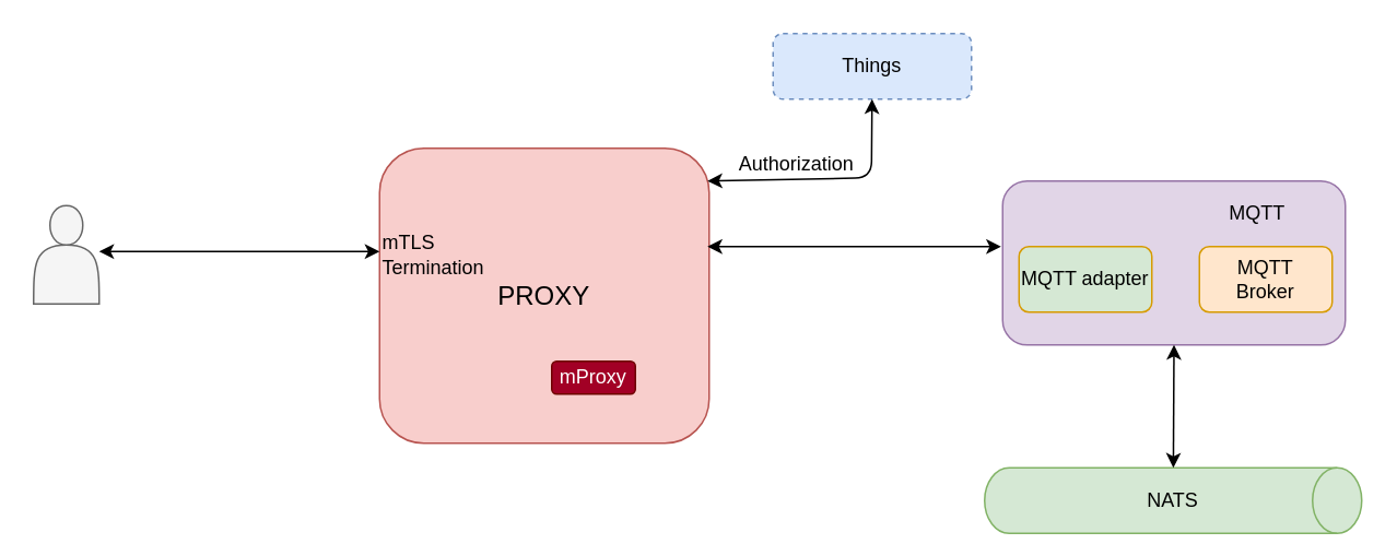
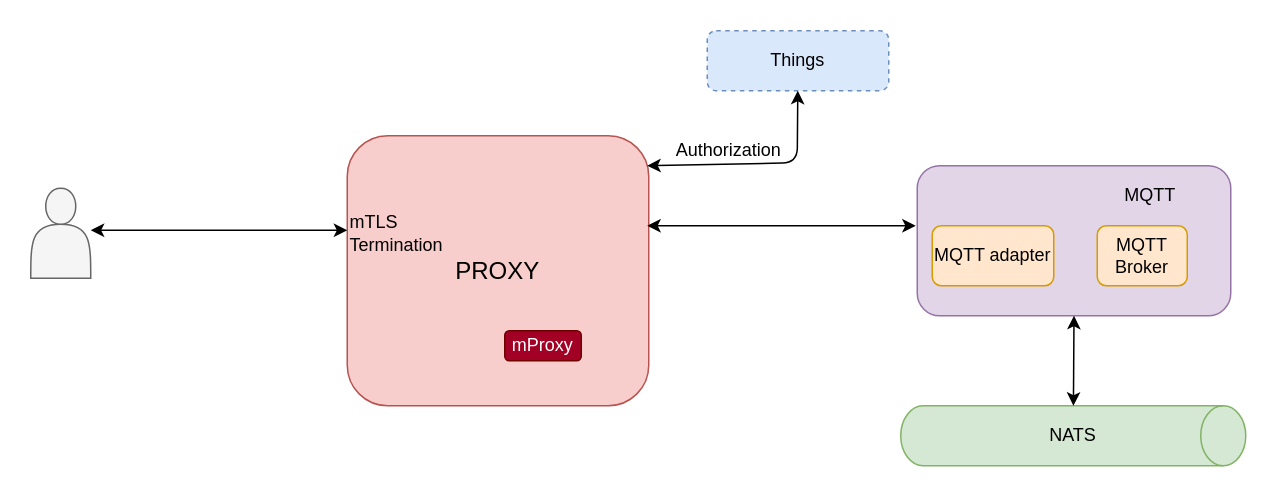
  <mxCell id="0" />
  <mxCell id="1" parent="0" />
  <mxCell id="2" value="&lt;font style=&quot;font-size: 16px&quot;&gt;PROXY&lt;/font&gt;" style="rounded=1;whiteSpace=wrap;html=1;fontSize=12;glass=0;strokeWidth=1;shadow=0;fillColor=#f8cecc;strokeColor=#b85450;" parent="1" vertex="1"><mxGeometry x="231" y="90" width="201" height="180" as="geometry" /></mxCell>
  <mxCell id="3" value="Things" style="rounded=1;whiteSpace=wrap;html=1;fontSize=12;glass=0;strokeWidth=1;shadow=0;fillColor=#dae8fc;strokeColor=#6c8ebf;dashed=1;" parent="1" vertex="1"><mxGeometry x="471" width="121" height="40" as="geometry" y="20" /></mxCell>
  <mxCell id="4" value="" style="endArrow=classic;startArrow=classic;html=1;" parent="1" source="3" edge="1"><mxGeometry width="50" height="50" relative="1" as="geometry"><mxPoint x="541" y="430" as="sourcePoint" /><mxPoint x="431" y="110" as="targetPoint" /><Array as="points"><mxPoint x="531" y="108" /></Array></mxGeometry></mxCell>
  <mxCell id="5" value="mProxy" style="rounded=1;whiteSpace=wrap;html=1;fillColor=#a20025;strokeColor=#6F0000;fontColor=#ffffff;" parent="1" vertex="1"><mxGeometry x="336" y="220" width="51" height="20" as="geometry" /></mxCell>
  <mxCell id="6" value="" style="rounded=1;whiteSpace=wrap;html=1;align=left;fillColor=#e1d5e7;strokeColor=#9673a6;" parent="1" vertex="1"><mxGeometry x="611" y="110" width="209" height="100" as="geometry" /></mxCell>
- <mxCell id="7" value="MQTT adapter" style="rounded=1;whiteSpace=wrap;html=1;fillColor=#d5e8d4;strokeColor=#d79b00;" parent="1" vertex="1"><mxGeometry x="621" y="150" width="81" height="40" as="geometry" /></mxCell>
+ <mxCell id="7" value="MQTT adapter" style="rounded=1;whiteSpace=wrap;html=1;fillColor=#ffe6cc;strokeColor=#d79b00;" parent="1" vertex="1"><mxGeometry x="621" y="150" width="81" height="40" as="geometry" /></mxCell>
  <mxCell id="8" value="MQTT" style="text;html=1;strokeColor=none;fillColor=none;align=center;verticalAlign=middle;whiteSpace=wrap;rounded=0;" parent="1" vertex="1"><mxGeometry x="746" y="120" width="41" height="20" as="geometry" /></mxCell>
- <mxCell id="9" value="MQTT&lt;br&gt;Broker" style="rounded=1;whiteSpace=wrap;html=1;fillColor=#ffe6cc;strokeColor=#d79b00;" parent="1" vertex="1"><mxGeometry x="731" y="150" width="81" height="40" as="geometry" /></mxCell>
- <mxCell id="10" value="NATS" style="shape=cylinder2;whiteSpace=wrap;html=1;boundedLbl=1;backgroundOutline=1;size=15;direction=south;fillColor=#d5e8d4;strokeColor=#82b366;" parent="1" vertex="1"><mxGeometry x="600" y="285" width="230" height="40" as="geometry" /></mxCell>
+ <mxCell id="9" value="MQTT&lt;br&gt;Broker" style="rounded=1;whiteSpace=wrap;html=1;fillColor=#ffe6cc;strokeColor=#d79b00;" parent="1" vertex="1"><mxGeometry x="731" y="150" width="60" height="40" as="geometry" /></mxCell>
+ <mxCell id="10" value="NATS" style="shape=cylinder2;whiteSpace=wrap;html=1;boundedLbl=1;backgroundOutline=1;size=15;direction=south;fillColor=#d5e8d4;strokeColor=#82b366;" parent="1" vertex="1"><mxGeometry x="600" y="270" width="230" height="40" as="geometry" /></mxCell>
  <mxCell id="11" value="" style="endArrow=classic;startArrow=classic;html=1;exitX=0.5;exitY=1;exitDx=0;exitDy=0;" parent="1" source="6" target="10" edge="1"><mxGeometry width="50" height="50" relative="1" as="geometry"><mxPoint x="411" y="400" as="sourcePoint" /><mxPoint x="461" y="350" as="targetPoint" /></mxGeometry></mxCell>
  <mxCell id="12" value="" style="endArrow=classic;startArrow=classic;html=1;" parent="1" edge="1"><mxGeometry width="50" height="50" relative="1" as="geometry"><mxPoint x="431" y="150" as="sourcePoint" /><mxPoint x="610" y="150" as="targetPoint" /></mxGeometry></mxCell>
  <mxCell id="13" value="" style="endArrow=classic;startArrow=classic;html=1;" parent="1" edge="1"><mxGeometry width="50" height="50" relative="1" as="geometry"><mxPoint x="60" y="153" as="sourcePoint" /><mxPoint x="231" y="153" as="targetPoint" /></mxGeometry></mxCell>
  <mxCell id="14" value="mTLS&lt;br&gt;Termination" style="text;html=1;strokeColor=none;fillColor=none;align=left;verticalAlign=middle;whiteSpace=wrap;rounded=0;" parent="1" vertex="1"><mxGeometry x="231" y="140" width="40" height="30" as="geometry" /></mxCell>
  <mxCell id="15" value="Authorization&lt;br&gt;" style="text;html=1;align=center;verticalAlign=middle;resizable=0;points=[];autosize=1;" vertex="1" parent="1"><mxGeometry x="440" y="90" width="90" height="20" as="geometry" /></mxCell>
  <mxCell id="16" value="" style="shape=actor;whiteSpace=wrap;html=1;align=left;fillColor=#f5f5f5;strokeColor=#666666;fontColor=#333333;" vertex="1" parent="1"><mxGeometry x="20" y="125" width="40" height="60" as="geometry" /></mxCell>
